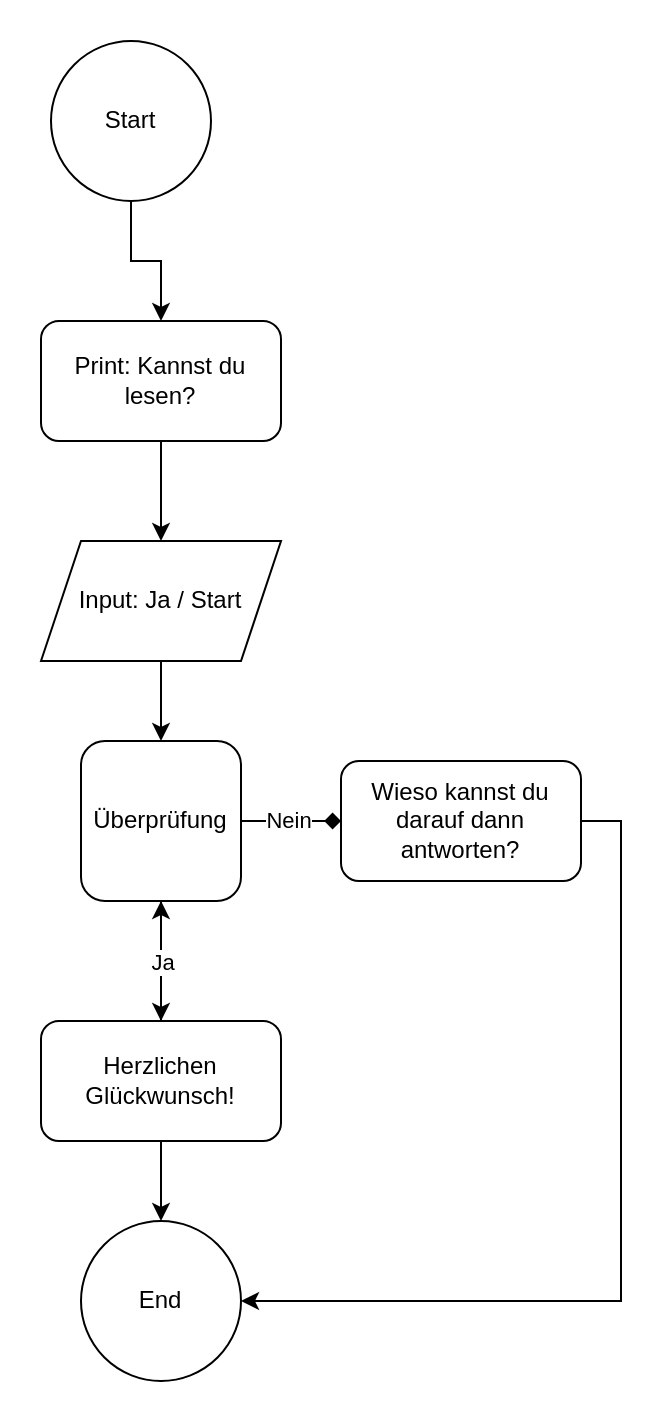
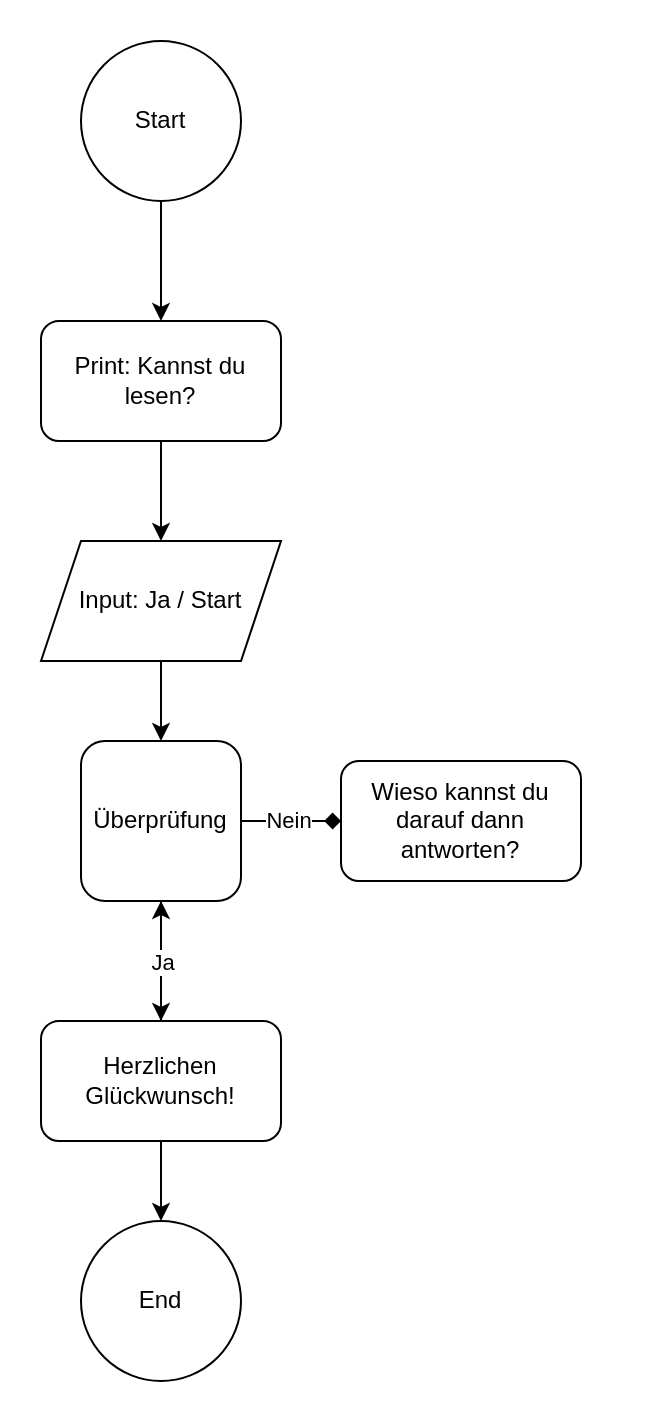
  <mxCell id="0" />
  <mxCell id="1" parent="0" />
  <mxCell id="2" style="edgeStyle=orthogonalEdgeStyle;rounded=0;orthogonalLoop=1;jettySize=auto;html=1;" edge="1" parent="1" source="3" target="5"><mxGeometry relative="1" as="geometry"><mxPoint x="80" y="140" as="targetPoint" /></mxGeometry></mxCell>
- <mxCell id="3" value="Start" style="ellipse;whiteSpace=wrap;html=1;aspect=fixed;" vertex="1" parent="1"><mxGeometry x="25" y="20" width="80" height="80" as="geometry" /></mxCell>
+ <mxCell id="3" value="Start" style="ellipse;whiteSpace=wrap;html=1;aspect=fixed;" vertex="1" parent="1"><mxGeometry x="40" y="20" width="80" height="80" as="geometry" /></mxCell>
  <mxCell id="4" style="edgeStyle=orthogonalEdgeStyle;rounded=0;orthogonalLoop=1;jettySize=auto;html=1;" edge="1" parent="1" source="5" target="7"><mxGeometry relative="1" as="geometry"><mxPoint x="80" y="300" as="targetPoint" /></mxGeometry></mxCell>
  <mxCell id="5" value="Print: Kannst du lesen?" style="rounded=1;whiteSpace=wrap;html=1;" vertex="1" parent="1"><mxGeometry x="20" y="160" width="120" height="60" as="geometry" /></mxCell>
  <mxCell id="6" style="edgeStyle=orthogonalEdgeStyle;rounded=0;orthogonalLoop=1;jettySize=auto;html=1;" edge="1" parent="1" source="7" target="11"><mxGeometry relative="1" as="geometry"><mxPoint x="80" y="410" as="targetPoint" /></mxGeometry></mxCell>
  <mxCell id="7" value="Input: Ja / Start" style="shape=parallelogram;perimeter=parallelogramPerimeter;whiteSpace=wrap;html=1;fixedSize=1;" vertex="1" parent="1"><mxGeometry x="20" y="270" width="120" height="60" as="geometry" /></mxCell>
  <mxCell id="8" style="edgeStyle=orthogonalEdgeStyle;rounded=0;orthogonalLoop=1;jettySize=auto;html=1;endArrow=diamond;" edge="1" parent="1" source="11" target="13"><mxGeometry relative="1" as="geometry"><mxPoint x="190" y="410" as="targetPoint" /></mxGeometry></mxCell>
  <mxCell id="9" value="Nein" style="edgeLabel;html=1;align=center;verticalAlign=middle;resizable=0;points=[];" vertex="1" connectable="0" parent="8"><mxGeometry x="-0.1" y="1" relative="1" as="geometry"><mxPoint as="offset" /></mxGeometry></mxCell>
  <mxCell id="10" style="edgeStyle=orthogonalEdgeStyle;rounded=0;orthogonalLoop=1;jettySize=auto;html=1;" edge="1" parent="1" source="11" target="17"><mxGeometry relative="1" as="geometry"><mxPoint x="80" y="510" as="targetPoint" /></mxGeometry></mxCell>
  <mxCell id="11" value="Überprüfung" style="whiteSpace=wrap;html=1;rounded=1;" vertex="1" parent="1"><mxGeometry x="40" y="370" width="80" height="80" as="geometry" /></mxCell>
- <mxCell id="12" style="edgeStyle=orthogonalEdgeStyle;rounded=0;orthogonalLoop=1;jettySize=auto;html=1;entryX=1;entryY=0.5;entryDx=0;entryDy=0;" edge="1" parent="1" source="13" target="18"><mxGeometry relative="1" as="geometry"><Array as="points"><mxPoint x="310" y="410" /><mxPoint x="310" y="650" /></Array></mxGeometry></mxCell>
  <mxCell id="13" value="Wieso kannst du darauf dann antworten?" style="rounded=1;whiteSpace=wrap;html=1;" vertex="1" parent="1"><mxGeometry x="170" y="380" width="120" height="60" as="geometry" /></mxCell>
  <mxCell id="14" style="edgeStyle=orthogonalEdgeStyle;rounded=0;orthogonalLoop=1;jettySize=auto;html=1;" edge="1" parent="1" source="17" target="18"><mxGeometry relative="1" as="geometry"><mxPoint x="80" y="650" as="targetPoint" /></mxGeometry></mxCell>
  <mxCell id="15" value="" style="edgeStyle=orthogonalEdgeStyle;rounded=0;orthogonalLoop=1;jettySize=auto;html=1;" edge="1" parent="1" source="17" target="11"><mxGeometry relative="1" as="geometry" /></mxCell>
  <mxCell id="16" value="Ja" style="edgeLabel;html=1;align=center;verticalAlign=middle;resizable=0;points=[];" vertex="1" connectable="0" parent="15"><mxGeometry x="0.56" y="-3" relative="1" as="geometry"><mxPoint x="-3" y="17" as="offset" /></mxGeometry></mxCell>
  <mxCell id="17" value="Herzlichen Glückwunsch!" style="rounded=1;whiteSpace=wrap;html=1;" vertex="1" parent="1"><mxGeometry x="20" y="510" width="120" height="60" as="geometry" /></mxCell>
  <mxCell id="18" value="End" style="ellipse;whiteSpace=wrap;html=1;aspect=fixed;" vertex="1" parent="1"><mxGeometry x="40" y="610" width="80" height="80" as="geometry" /></mxCell>
